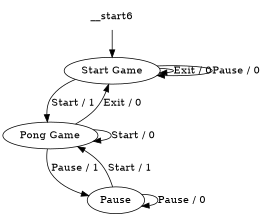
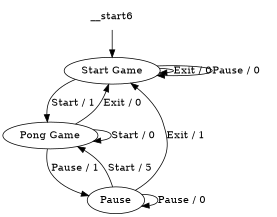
  digraph {
    version=pong
    n1 [label=__start6 shape=none]
    "Start Game"
    "Pong Game"
    Pause
    n1 -> "Start Game"
    "Start Game" -> "Start Game" [label="Exit / 0"]
    "Start Game" -> "Start Game" [label="Pause / 0"]
    "Start Game" -> "Pong Game" [label="Start / 1"]
    "Pong Game" -> "Start Game" [label="Exit / 0"]
    "Pong Game" -> "Pong Game" [label="Start / 0"]
    "Pong Game" -> Pause [label="Pause / 1"]
-   Pause -> "Pong Game" [label="Start / 1"]
+   Pause -> "Start Game" [label="Exit / 1"]
+   Pause -> "Pong Game" [label="Start / 5"]
    Pause -> Pause [label="Pause / 0"]
  }
